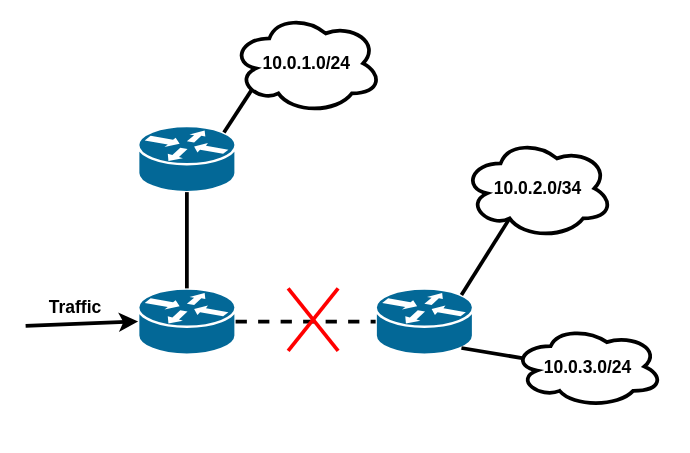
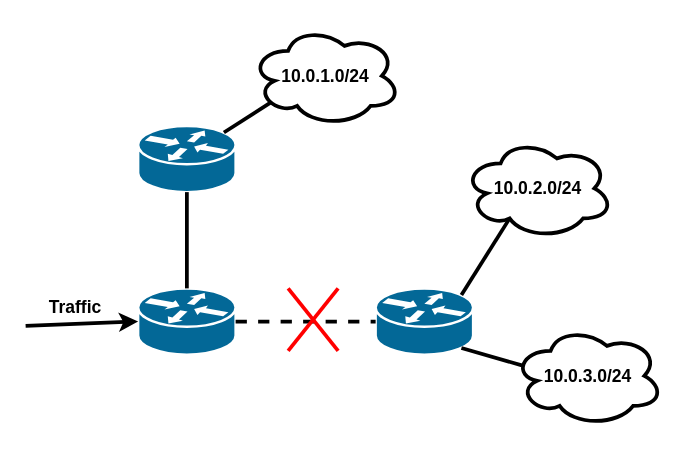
  <mxCell id="0" />
  <mxCell id="1" parent="0" />
  <mxCell id="2" value="" style="shape=mxgraph.cisco.routers.router;html=1;pointerEvents=1;dashed=0;fillColor=#036897;strokeColor=#ffffff;strokeWidth=2;verticalLabelPosition=bottom;verticalAlign=top;align=center;outlineConnect=0;" vertex="1" parent="1"><mxGeometry x="110" y="230" width="78" height="53" as="geometry" /></mxCell>
  <mxCell id="3" value="" style="shape=mxgraph.cisco.routers.router;html=1;pointerEvents=1;dashed=0;fillColor=#036897;strokeColor=#ffffff;strokeWidth=2;verticalLabelPosition=bottom;verticalAlign=top;align=center;outlineConnect=0;" vertex="1" parent="1"><mxGeometry x="300" y="230" width="78" height="53" as="geometry" /></mxCell>
  <mxCell id="4" value="" style="shape=mxgraph.cisco.routers.router;html=1;pointerEvents=1;dashed=0;fillColor=#036897;strokeColor=#ffffff;strokeWidth=2;verticalLabelPosition=bottom;verticalAlign=top;align=center;outlineConnect=0;" vertex="1" parent="1"><mxGeometry x="110" y="100" width="78" height="53" as="geometry" /></mxCell>
  <mxCell id="5" value="" style="endArrow=none;html=1;rounded=0;strokeWidth=3;exitX=0.5;exitY=0;exitDx=0;exitDy=0;exitPerimeter=0;entryX=0.5;entryY=1;entryDx=0;entryDy=0;entryPerimeter=0;" edge="1" parent="1" source="2" target="4"><mxGeometry width="50" height="50" relative="1" as="geometry"><mxPoint x="408" y="50" as="sourcePoint" /><mxPoint x="458" y="0" as="targetPoint" /></mxGeometry></mxCell>
  <mxCell id="6" value="" style="endArrow=none;html=1;rounded=0;strokeWidth=3;exitX=0.88;exitY=0.1;exitDx=0;exitDy=0;exitPerimeter=0;entryX=0.13;entryY=0.77;entryDx=0;entryDy=0;entryPerimeter=0;" edge="1" parent="1" source="4" target="10"><mxGeometry width="50" height="50" relative="1" as="geometry"><mxPoint x="418" y="60" as="sourcePoint" /><mxPoint x="229.36" y="67.7" as="targetPoint" /></mxGeometry></mxCell>
  <mxCell id="7" value="" style="endArrow=none;html=1;rounded=0;strokeWidth=3;exitX=1;exitY=0.5;exitDx=0;exitDy=0;exitPerimeter=0;entryX=0;entryY=0.5;entryDx=0;entryDy=0;entryPerimeter=0;dashed=1;" edge="1" parent="1" source="2" target="3"><mxGeometry width="50" height="50" relative="1" as="geometry"><mxPoint x="428" y="70" as="sourcePoint" /><mxPoint x="478" y="20" as="targetPoint" /></mxGeometry></mxCell>
  <mxCell id="8" value="" style="endArrow=none;html=1;rounded=0;strokeWidth=3;exitX=0.88;exitY=0.1;exitDx=0;exitDy=0;exitPerimeter=0;entryX=0.31;entryY=0.8;entryDx=0;entryDy=0;entryPerimeter=0;" edge="1" parent="1" source="3" target="11"><mxGeometry width="50" height="50" relative="1" as="geometry"><mxPoint x="468" y="80" as="sourcePoint" /><mxPoint x="419.36" y="187.7" as="targetPoint" /></mxGeometry></mxCell>
  <mxCell id="9" value="" style="endArrow=none;html=1;rounded=0;strokeWidth=3;exitX=0.88;exitY=0.9;exitDx=0;exitDy=0;exitPerimeter=0;entryX=0.07;entryY=0.4;entryDx=0;entryDy=0;entryPerimeter=0;" edge="1" parent="1" source="3" target="12"><mxGeometry width="50" height="50" relative="1" as="geometry"><mxPoint x="478" y="90" as="sourcePoint" /><mxPoint x="419.36" y="315.3" as="targetPoint" /></mxGeometry></mxCell>
- <mxCell id="10" value="&lt;b&gt;&lt;font style=&quot;font-size: 14px&quot;&gt;10.0.1.0/24&lt;/font&gt;&lt;/b&gt;" style="ellipse;shape=cloud;whiteSpace=wrap;html=1;strokeWidth=3;" vertex="1" parent="1"><mxGeometry x="185" y="10" width="120" height="80" as="geometry" /></mxCell>
- <mxCell id="11" value="&lt;div style=&quot;font-size: 14px&quot;&gt;&lt;b&gt;&lt;font style=&quot;font-size: 14px&quot;&gt;10.0.2.0/34&lt;/font&gt;&lt;/b&gt;&lt;/div&gt;" style="ellipse;shape=cloud;whiteSpace=wrap;html=1;strokeWidth=3;" vertex="1" parent="1"><mxGeometry x="370" y="110" width="120" height="80" as="geometry" /></mxCell>
- <mxCell id="12" value="&lt;b&gt;&lt;font style=&quot;font-size: 14px&quot;&gt;10.0.3.0/24&lt;/font&gt;&lt;/b&gt;" style="ellipse;shape=cloud;whiteSpace=wrap;html=1;strokeWidth=3;" vertex="1" parent="1"><mxGeometry x="410" y="260" width="120" height="65" as="geometry" /></mxCell>
+ <mxCell id="10" value="&lt;b&gt;&lt;font style=&quot;font-size: 14px&quot;&gt;10.0.1.0/24&lt;/font&gt;&lt;/b&gt;" style="ellipse;shape=cloud;whiteSpace=wrap;html=1;strokeWidth=3;" vertex="1" parent="1"><mxGeometry x="200" y="20" width="120" height="80" as="geometry" /></mxCell>
+ <mxCell id="11" value="&lt;div style=&quot;font-size: 14px&quot;&gt;&lt;b&gt;&lt;font style=&quot;font-size: 14px&quot;&gt;10.0.2.0/24&lt;/font&gt;&lt;/b&gt;&lt;/div&gt;" style="ellipse;shape=cloud;whiteSpace=wrap;html=1;strokeWidth=3;" vertex="1" parent="1"><mxGeometry x="370" y="110" width="120" height="80" as="geometry" /></mxCell>
+ <mxCell id="12" value="&lt;b&gt;&lt;font style=&quot;font-size: 14px&quot;&gt;10.0.3.0/24&lt;/font&gt;&lt;/b&gt;" style="ellipse;shape=cloud;whiteSpace=wrap;html=1;strokeWidth=3;" vertex="1" parent="1"><mxGeometry x="410" y="260" width="120" height="80" as="geometry" /></mxCell>
  <mxCell id="13" value="" style="endArrow=none;html=1;rounded=0;fontSize=14;strokeWidth=3;strokeColor=#FF0000;" edge="1" parent="1"><mxGeometry width="50" height="50" relative="1" as="geometry"><mxPoint x="230" y="230" as="sourcePoint" /><mxPoint x="270" y="280" as="targetPoint" /></mxGeometry></mxCell>
  <mxCell id="14" value="" style="endArrow=none;html=1;rounded=0;fontSize=14;strokeWidth=3;strokeColor=#FF0000;" edge="1" parent="1"><mxGeometry width="50" height="50" relative="1" as="geometry"><mxPoint x="230" y="280" as="sourcePoint" /><mxPoint x="270" y="230" as="targetPoint" /></mxGeometry></mxCell>
  <mxCell id="15" value="" style="endArrow=classic;html=1;rounded=0;fontSize=14;strokeColor=#000000;strokeWidth=3;entryX=0;entryY=0.5;entryDx=0;entryDy=0;entryPerimeter=0;" edge="1" parent="1" target="2"><mxGeometry width="50" height="50" relative="1" as="geometry"><mxPoint x="20" y="260" as="sourcePoint" /><mxPoint x="70" y="210" as="targetPoint" /></mxGeometry></mxCell>
  <mxCell id="16" value="&lt;b&gt;Traffic&lt;/b&gt;" style="text;html=1;strokeColor=none;fillColor=none;align=center;verticalAlign=middle;whiteSpace=wrap;rounded=0;fontSize=14;" vertex="1" parent="1"><mxGeometry x="30" y="230" width="60" height="30" as="geometry" /></mxCell>
